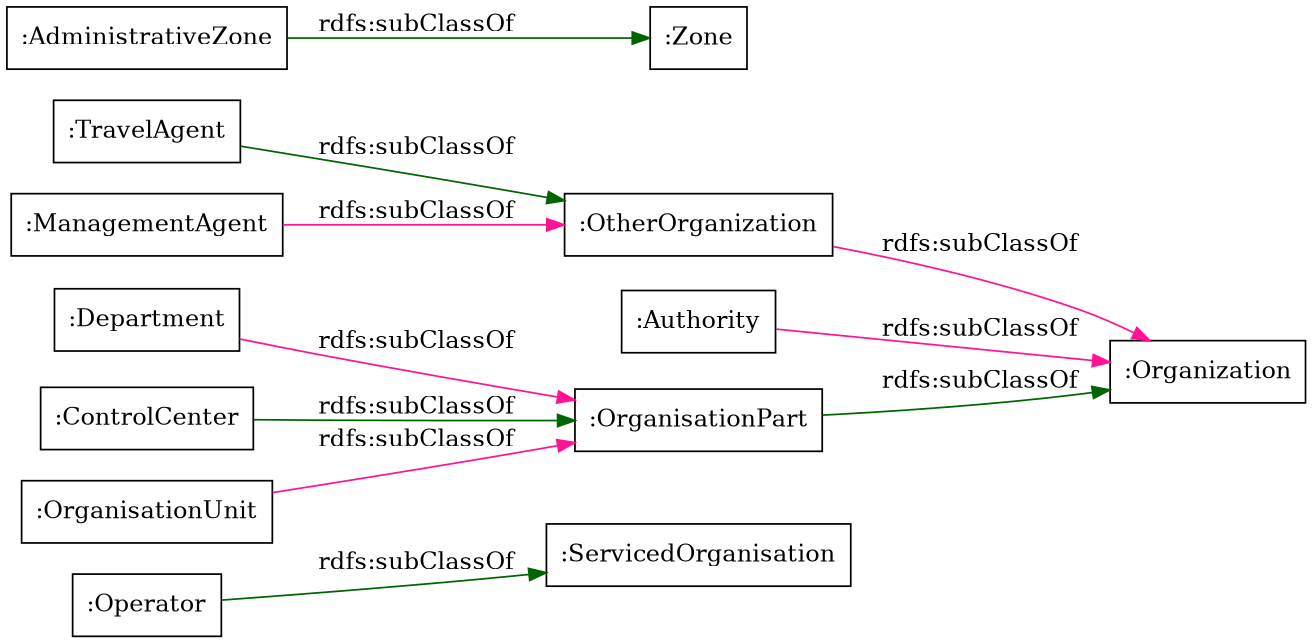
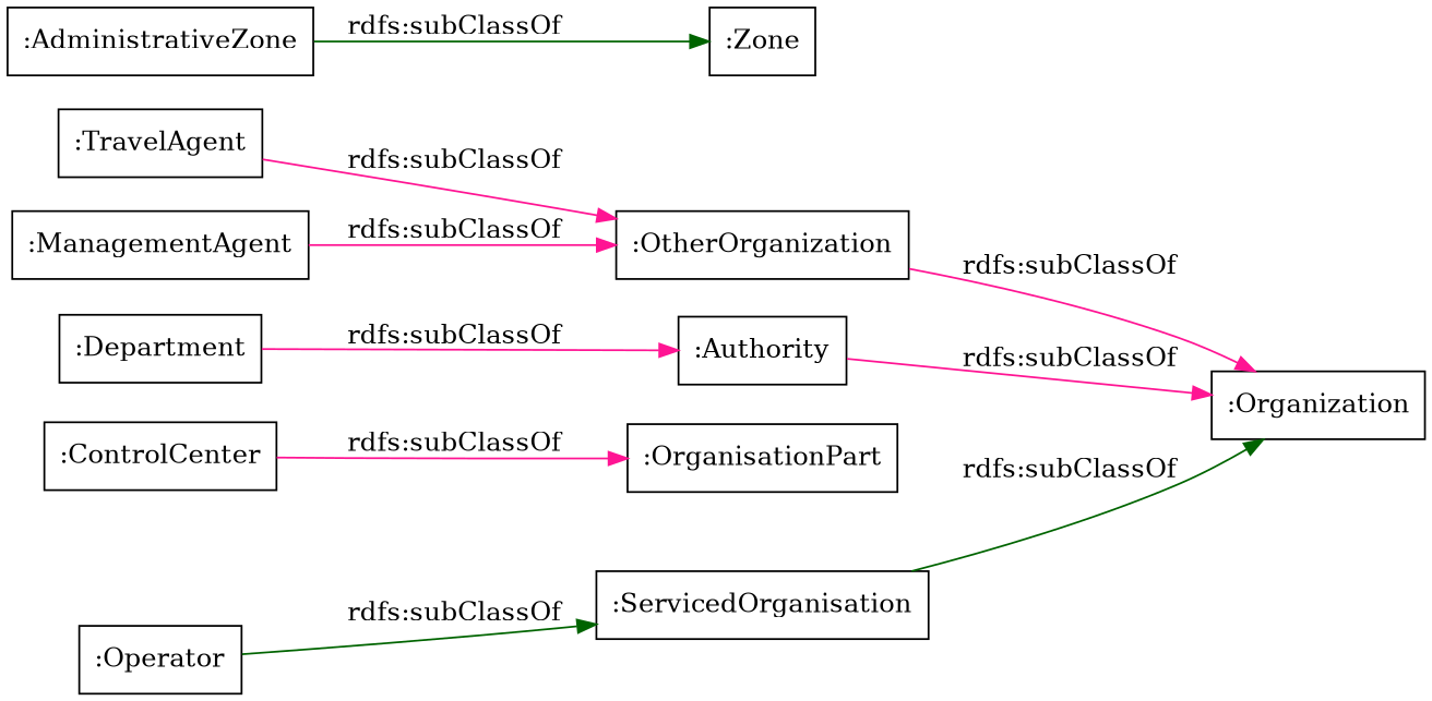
  digraph {
    rankdir=LR
    node [color=black shape=rectangle]
    edge [color=deeppink]
    ":ControlCenter"
    ":OrganisationPart"
    ":ManagementAgent"
    ":OtherOrganization"
    ":Organization"
    ":Department"
    ":Authority"
    ":TravelAgent"
    ":ServicedOrganisation"
-   ":OrganisationUnit"
    ":AdministrativeZone"
    ":Zone"
    ":Operator"
-   ":ControlCenter" -> ":OrganisationPart" [color=darkgreen label="rdfs:subClassOf"]
+   ":ControlCenter" -> ":OrganisationPart" [label="rdfs:subClassOf"]
    ":ManagementAgent" -> ":OtherOrganization" [label="rdfs:subClassOf"]
    ":OtherOrganization" -> ":Organization" [label="rdfs:subClassOf"]
-   ":Department" -> ":OrganisationPart" [label="rdfs:subClassOf"]
+   ":Department" -> ":Authority" [label="rdfs:subClassOf"]
    ":Authority" -> ":Organization" [label="rdfs:subClassOf"]
-   ":TravelAgent" -> ":OtherOrganization" [color=darkgreen label="rdfs:subClassOf"]
-   ":OrganisationPart" -> ":Organization" [color=darkgreen label="rdfs:subClassOf"]
-   ":OrganisationUnit" -> ":OrganisationPart" [label="rdfs:subClassOf"]
+   ":TravelAgent" -> ":OtherOrganization" [label="rdfs:subClassOf"]
+   ":ServicedOrganisation" -> ":Organization" [color=darkgreen label="rdfs:subClassOf"]
    ":AdministrativeZone" -> ":Zone" [color=darkgreen label="rdfs:subClassOf"]
    ":Operator" -> ":ServicedOrganisation" [color=darkgreen label="rdfs:subClassOf"]
  }
